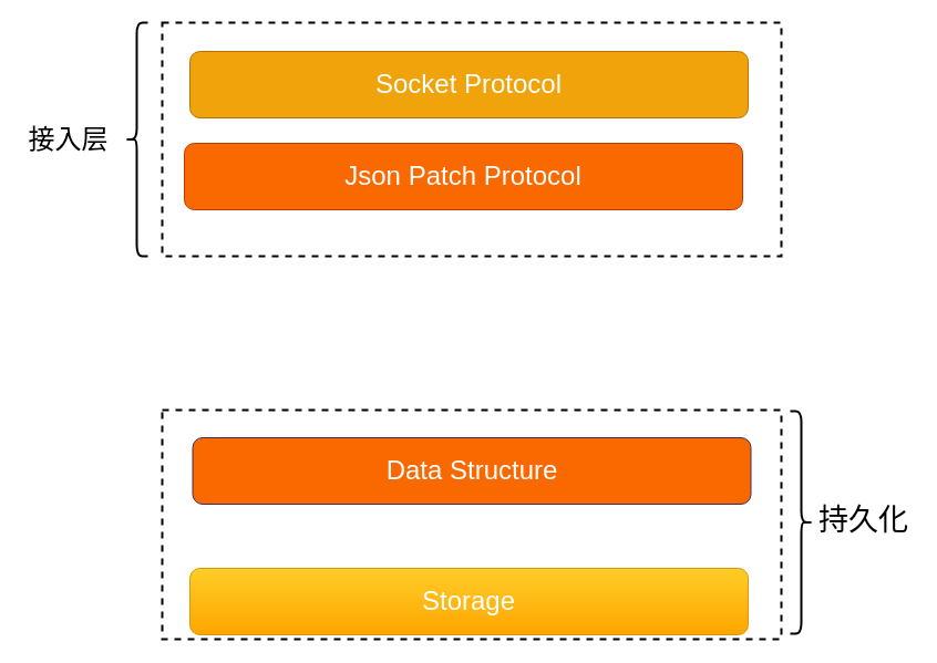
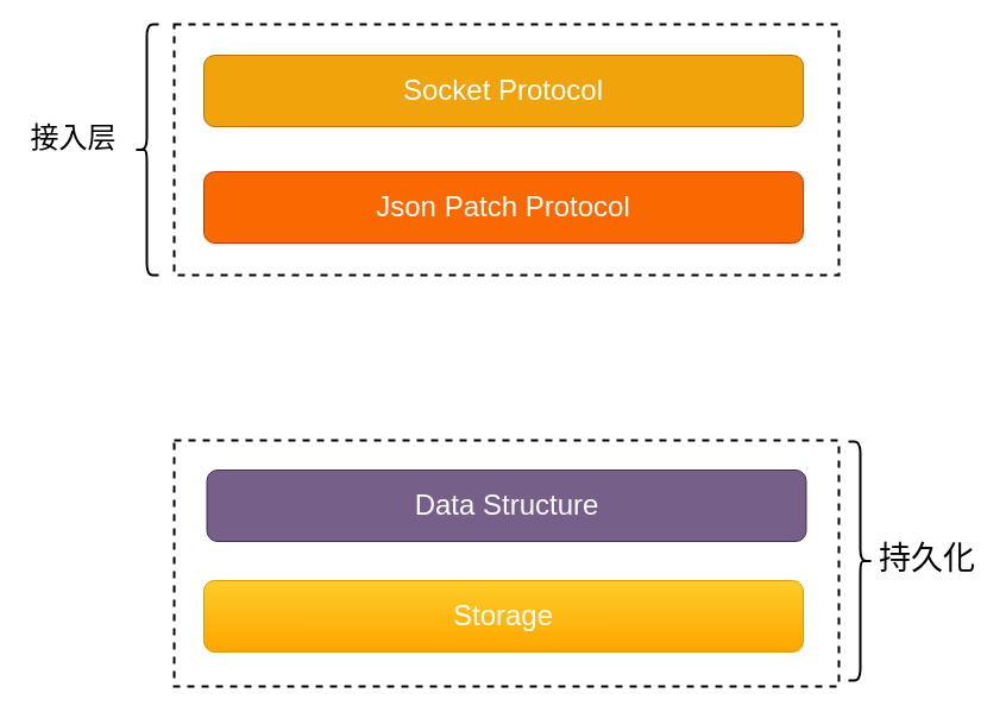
  <mxCell id="0" />
  <mxCell id="1" parent="0" />
  <mxCell id="2" value="" style="rounded=0;whiteSpace=wrap;html=1;fontSize=24;fontColor=#FFFFFF;dashed=1;strokeWidth=2;" vertex="1" parent="1"><mxGeometry x="146" y="20" width="559" height="211" as="geometry" /></mxCell>
- <mxCell id="3" value="&lt;font style=&quot;font-size: 24px&quot; color=&quot;#ffffff&quot;&gt;Json Patch Protocol&lt;/font&gt;" style="rounded=1;whiteSpace=wrap;html=1;fillColor=#fa6800;fontColor=#000000;strokeColor=#C73500;" vertex="1" parent="1"><mxGeometry x="166" y="129" width="504" height="60" as="geometry" /></mxCell>
+ <mxCell id="3" value="&lt;font style=&quot;font-size: 24px&quot; color=&quot;#ffffff&quot;&gt;Json Patch Protocol&lt;/font&gt;" style="rounded=1;whiteSpace=wrap;html=1;fillColor=#fa6800;fontColor=#000000;strokeColor=#C73500;" vertex="1" parent="1"><mxGeometry x="171" y="144" width="504" height="60" as="geometry" /></mxCell>
  <mxCell id="4" value="&lt;span style=&quot;font-size: 24px&quot;&gt;&lt;font color=&quot;#ffffff&quot;&gt;Socket Protocol&lt;/font&gt;&lt;/span&gt;" style="rounded=1;whiteSpace=wrap;html=1;fillColor=#f0a30a;fontColor=#000000;strokeColor=#BD7000;" vertex="1" parent="1"><mxGeometry x="171" y="46" width="504" height="60" as="geometry" /></mxCell>
  <mxCell id="5" value="" style="shape=curlyBracket;whiteSpace=wrap;html=1;rounded=1;fontSize=24;fontColor=#FFFFFF;strokeWidth=2;" vertex="1" parent="1"><mxGeometry x="113" y="20" width="20" height="211" as="geometry" /></mxCell>
- <mxCell id="6" value="&lt;font color=&quot;#000000&quot;&gt;接入层&lt;/font&gt;" style="text;html=1;align=center;verticalAlign=middle;resizable=0;points=[];autosize=1;strokeColor=none;fillColor=none;fontSize=24;fontColor=#FFFFFF;" vertex="1" parent="1"><mxGeometry x="20" y="109" width="82" height="33" as="geometry" /></mxCell>
+ <mxCell id="6" value="&lt;font color=&quot;#000000&quot;&gt;接入层&lt;/font&gt;" style="text;html=1;align=center;verticalAlign=middle;resizable=0;points=[];autosize=1;strokeColor=none;fillColor=none;fontSize=24;fontColor=#FFFFFF;" vertex="1" parent="1"><mxGeometry x="20" y="99" width="82" height="33" as="geometry" /></mxCell>
  <mxCell id="7" value="" style="rounded=0;whiteSpace=wrap;html=1;fontSize=24;fontColor=#FFFFFF;dashed=1;strokeWidth=2;" vertex="1" parent="1"><mxGeometry x="146" y="370" width="559" height="207" as="geometry" /></mxCell>
- <mxCell id="8" value="&lt;span style=&quot;font-size: 24px&quot;&gt;&lt;font color=&quot;#ffffff&quot;&gt;Data Structure&lt;/font&gt;&lt;/span&gt;" style="rounded=1;whiteSpace=wrap;html=1;fillColor=#fa6800;strokeColor=#432D57;fontColor=#ffffff;" vertex="1" parent="1"><mxGeometry x="173.5" y="395" width="504" height="60" as="geometry" /></mxCell>
- <mxCell id="9" value="&lt;font color=&quot;#ffffff&quot;&gt;&lt;span style=&quot;font-size: 24px&quot;&gt;Storage&lt;/span&gt;&lt;/font&gt;" style="rounded=1;whiteSpace=wrap;html=1;fillColor=#ffcd28;strokeColor=#d79b00;gradientColor=#ffa500;" vertex="1" parent="1"><mxGeometry x="171" y="513" width="504" height="60" as="geometry" /></mxCell>
+ <mxCell id="8" value="&lt;span style=&quot;font-size: 24px&quot;&gt;&lt;font color=&quot;#ffffff&quot;&gt;Data Structure&lt;/font&gt;&lt;/span&gt;" style="rounded=1;whiteSpace=wrap;html=1;fillColor=#76608a;strokeColor=#432D57;fontColor=#ffffff;" vertex="1" parent="1"><mxGeometry x="173.5" y="395" width="504" height="60" as="geometry" /></mxCell>
+ <mxCell id="9" value="&lt;font color=&quot;#ffffff&quot;&gt;&lt;span style=&quot;font-size: 24px&quot;&gt;Storage&lt;/span&gt;&lt;/font&gt;" style="rounded=1;whiteSpace=wrap;html=1;fillColor=#ffcd28;strokeColor=#d79b00;gradientColor=#ffa500;" vertex="1" parent="1"><mxGeometry x="171" y="488" width="504" height="60" as="geometry" /></mxCell>
  <mxCell id="10" value="" style="shape=curlyBracket;whiteSpace=wrap;html=1;rounded=1;flipH=1;fontSize=27;fontColor=#FFFFFF;strokeWidth=2;" vertex="1" parent="1"><mxGeometry x="713" y="371" width="20" height="201" as="geometry" /></mxCell>
  <mxCell id="11" value="&lt;font color=&quot;#000000&quot;&gt;持久化&lt;/font&gt;" style="text;html=1;align=center;verticalAlign=middle;resizable=0;points=[];autosize=1;strokeColor=none;fillColor=none;fontSize=27;fontColor=#FFFFFF;" vertex="1" parent="1"><mxGeometry x="733" y="452" width="91" height="36" as="geometry" /></mxCell>
